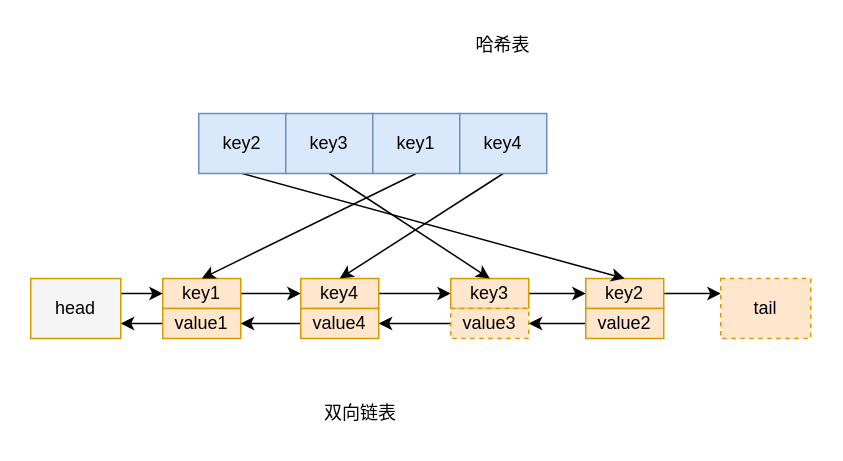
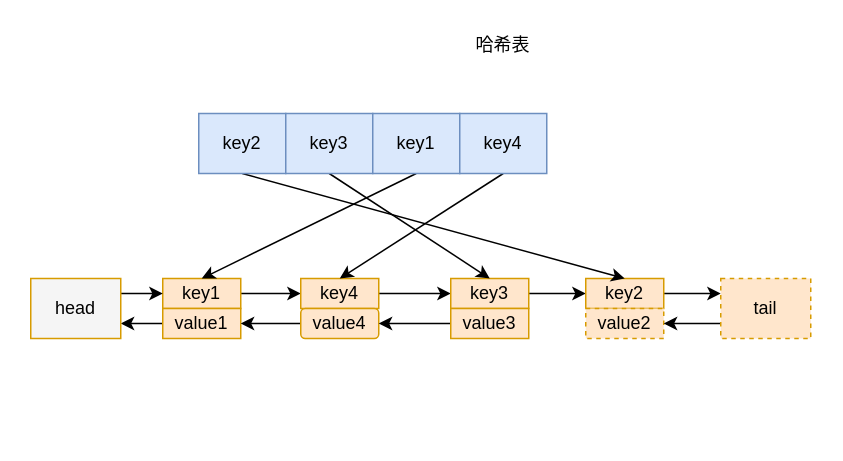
  <mxCell id="0" />
  <mxCell id="1" parent="0" />
  <mxCell id="2" style="edgeStyle=none;rounded=0;orthogonalLoop=1;jettySize=auto;html=1;exitX=1;exitY=0.5;exitDx=0;exitDy=0;entryX=0;entryY=0.5;entryDx=0;entryDy=0;" edge="1" parent="1" source="3" target="7"><mxGeometry relative="1" as="geometry" /></mxCell>
  <mxCell id="3" value="key1" style="rounded=0;whiteSpace=wrap;html=1;fillColor=#ffe6cc;strokeColor=#d79b00;" vertex="1" parent="1"><mxGeometry x="108" y="185" width="52" height="20" as="geometry" /></mxCell>
  <mxCell id="4" style="edgeStyle=none;rounded=0;orthogonalLoop=1;jettySize=auto;html=1;exitX=0;exitY=0.5;exitDx=0;exitDy=0;entryX=1;entryY=0.75;entryDx=0;entryDy=0;" edge="1" parent="1" source="5" target="27"><mxGeometry relative="1" as="geometry"><mxPoint x="90" y="215" as="targetPoint" /></mxGeometry></mxCell>
  <mxCell id="5" value="value1" style="rounded=0;whiteSpace=wrap;html=1;fillColor=#ffe6cc;strokeColor=#d79b00;" vertex="1" parent="1"><mxGeometry x="108" y="205" width="52" height="20" as="geometry" /></mxCell>
  <mxCell id="6" style="edgeStyle=none;rounded=0;orthogonalLoop=1;jettySize=auto;html=1;exitX=1;exitY=0.5;exitDx=0;exitDy=0;entryX=0;entryY=0.5;entryDx=0;entryDy=0;" edge="1" parent="1" source="7" target="11"><mxGeometry relative="1" as="geometry" /></mxCell>
  <mxCell id="7" value="key4" style="rounded=0;whiteSpace=wrap;html=1;fillColor=#ffe6cc;strokeColor=#d79b00;" vertex="1" parent="1"><mxGeometry x="200" y="185" width="52" height="20" as="geometry" /></mxCell>
  <mxCell id="8" style="edgeStyle=none;rounded=0;orthogonalLoop=1;jettySize=auto;html=1;exitX=0;exitY=0.5;exitDx=0;exitDy=0;entryX=1;entryY=0.5;entryDx=0;entryDy=0;" edge="1" parent="1" source="9" target="5"><mxGeometry relative="1" as="geometry" /></mxCell>
- <mxCell id="9" value="value4" style="rounded=0;whiteSpace=wrap;html=1;fillColor=#ffe6cc;strokeColor=#d79b00;" vertex="1" parent="1"><mxGeometry x="200" y="205" width="52" height="20" as="geometry" /></mxCell>
+ <mxCell id="9" value="value4" style="whiteSpace=wrap;html=1;fillColor=#ffe6cc;strokeColor=#d79b00;rounded=1;" vertex="1" parent="1"><mxGeometry x="200" y="205" width="52" height="20" as="geometry" /></mxCell>
  <mxCell id="10" style="edgeStyle=none;rounded=0;orthogonalLoop=1;jettySize=auto;html=1;exitX=1;exitY=0.5;exitDx=0;exitDy=0;entryX=0;entryY=0.5;entryDx=0;entryDy=0;" edge="1" parent="1" source="11" target="15"><mxGeometry relative="1" as="geometry" /></mxCell>
  <mxCell id="11" value="key3" style="rounded=0;whiteSpace=wrap;html=1;fillColor=#ffe6cc;strokeColor=#d79b00;" vertex="1" parent="1"><mxGeometry x="300" y="185" width="52" height="20" as="geometry" /></mxCell>
  <mxCell id="12" style="edgeStyle=none;rounded=0;orthogonalLoop=1;jettySize=auto;html=1;exitX=0;exitY=0.5;exitDx=0;exitDy=0;entryX=1;entryY=0.5;entryDx=0;entryDy=0;" edge="1" parent="1" source="13" target="9"><mxGeometry relative="1" as="geometry" /></mxCell>
- <mxCell id="13" value="value3" style="rounded=0;whiteSpace=wrap;html=1;fillColor=#ffe6cc;strokeColor=#d79b00;dashed=1;" vertex="1" parent="1"><mxGeometry x="300" y="205" width="52" height="20" as="geometry" /></mxCell>
+ <mxCell id="13" value="value3" style="rounded=0;whiteSpace=wrap;html=1;fillColor=#ffe6cc;strokeColor=#d79b00;" vertex="1" parent="1"><mxGeometry x="300" y="205" width="52" height="20" as="geometry" /></mxCell>
  <mxCell id="14" style="edgeStyle=none;rounded=0;orthogonalLoop=1;jettySize=auto;html=1;exitX=1;exitY=0.5;exitDx=0;exitDy=0;entryX=0;entryY=0.25;entryDx=0;entryDy=0;" edge="1" parent="1" source="15" target="29"><mxGeometry relative="1" as="geometry" /></mxCell>
  <mxCell id="15" value="key2" style="rounded=0;whiteSpace=wrap;html=1;fillColor=#ffe6cc;strokeColor=#d79b00;" vertex="1" parent="1"><mxGeometry x="390" y="185" width="52" height="20" as="geometry" /></mxCell>
- <mxCell id="16" style="edgeStyle=none;rounded=0;orthogonalLoop=1;jettySize=auto;html=1;exitX=0;exitY=0.5;exitDx=0;exitDy=0;entryX=1;entryY=0.5;entryDx=0;entryDy=0;" edge="1" parent="1" source="17" target="13"><mxGeometry relative="1" as="geometry" /></mxCell>
- <mxCell id="17" value="value2" style="rounded=0;whiteSpace=wrap;html=1;fillColor=#ffe6cc;strokeColor=#d79b00;" vertex="1" parent="1"><mxGeometry x="390" y="205" width="52" height="20" as="geometry" /></mxCell>
+ <mxCell id="17" value="value2" style="rounded=0;whiteSpace=wrap;html=1;fillColor=#ffe6cc;strokeColor=#d79b00;dashed=1;" vertex="1" parent="1"><mxGeometry x="390" y="205" width="52" height="20" as="geometry" /></mxCell>
  <mxCell id="18" style="rounded=0;orthogonalLoop=1;jettySize=auto;html=1;exitX=0.5;exitY=1;exitDx=0;exitDy=0;entryX=0.5;entryY=0;entryDx=0;entryDy=0;" edge="1" parent="1" source="19" target="15"><mxGeometry relative="1" as="geometry" /></mxCell>
  <mxCell id="19" value="key2" style="rounded=0;whiteSpace=wrap;html=1;fillColor=#dae8fc;strokeColor=#6c8ebf;" vertex="1" parent="1"><mxGeometry x="132" y="75" width="58" height="40" as="geometry" /></mxCell>
  <mxCell id="20" style="edgeStyle=none;rounded=0;orthogonalLoop=1;jettySize=auto;html=1;exitX=0.5;exitY=1;exitDx=0;exitDy=0;entryX=0.5;entryY=0;entryDx=0;entryDy=0;" edge="1" parent="1" source="21" target="11"><mxGeometry relative="1" as="geometry" /></mxCell>
  <mxCell id="21" value="key3" style="rounded=0;whiteSpace=wrap;html=1;fillColor=#dae8fc;strokeColor=#6c8ebf;" vertex="1" parent="1"><mxGeometry x="190" y="75" width="58" height="40" as="geometry" /></mxCell>
  <mxCell id="22" style="edgeStyle=none;rounded=0;orthogonalLoop=1;jettySize=auto;html=1;exitX=0.5;exitY=1;exitDx=0;exitDy=0;entryX=0.5;entryY=0;entryDx=0;entryDy=0;" edge="1" parent="1" source="23" target="3"><mxGeometry relative="1" as="geometry" /></mxCell>
  <mxCell id="23" value="key1" style="rounded=0;whiteSpace=wrap;html=1;fillColor=#dae8fc;strokeColor=#6c8ebf;" vertex="1" parent="1"><mxGeometry x="248" y="75" width="58" height="40" as="geometry" /></mxCell>
  <mxCell id="24" style="edgeStyle=none;rounded=0;orthogonalLoop=1;jettySize=auto;html=1;exitX=0.5;exitY=1;exitDx=0;exitDy=0;entryX=0.5;entryY=0;entryDx=0;entryDy=0;" edge="1" parent="1" source="25" target="7"><mxGeometry relative="1" as="geometry" /></mxCell>
  <mxCell id="25" value="key4" style="rounded=0;whiteSpace=wrap;html=1;fillColor=#dae8fc;strokeColor=#6c8ebf;" vertex="1" parent="1"><mxGeometry x="306" y="75" width="58" height="40" as="geometry" /></mxCell>
  <mxCell id="26" style="edgeStyle=none;rounded=0;orthogonalLoop=1;jettySize=auto;html=1;exitX=1;exitY=0.25;exitDx=0;exitDy=0;entryX=0;entryY=0.5;entryDx=0;entryDy=0;" edge="1" parent="1" source="27" target="3"><mxGeometry relative="1" as="geometry" /></mxCell>
  <mxCell id="27" value="head" style="rounded=0;whiteSpace=wrap;html=1;fillColor=#f5f5f5;strokeColor=#d79b00;" vertex="1" parent="1"><mxGeometry x="20" y="185" width="60" height="40" as="geometry" /></mxCell>
+ <mxCell id="28" style="edgeStyle=none;rounded=0;orthogonalLoop=1;jettySize=auto;html=1;exitX=0;exitY=0.75;exitDx=0;exitDy=0;entryX=1;entryY=0.5;entryDx=0;entryDy=0;" edge="1" parent="1" source="29" target="17"><mxGeometry relative="1" as="geometry" /></mxCell>
  <mxCell id="29" value="tail" style="rounded=0;whiteSpace=wrap;html=1;fillColor=#ffe6cc;strokeColor=#d79b00;dashed=1;" vertex="1" parent="1"><mxGeometry x="480" y="185" width="60" height="40" as="geometry" /></mxCell>
  <mxCell id="30" value="哈希表" style="text;html=1;strokeColor=none;fillColor=none;align=center;verticalAlign=middle;whiteSpace=wrap;rounded=0;" vertex="1" parent="1"><mxGeometry x="315" y="20" width="40" height="20" as="geometry" /></mxCell>
- <mxCell id="31" value="双向链表" style="text;html=1;strokeColor=none;fillColor=none;align=center;verticalAlign=middle;whiteSpace=wrap;rounded=0;" vertex="1" parent="1"><mxGeometry x="205" y="265" width="70" height="20" as="geometry" /></mxCell>
